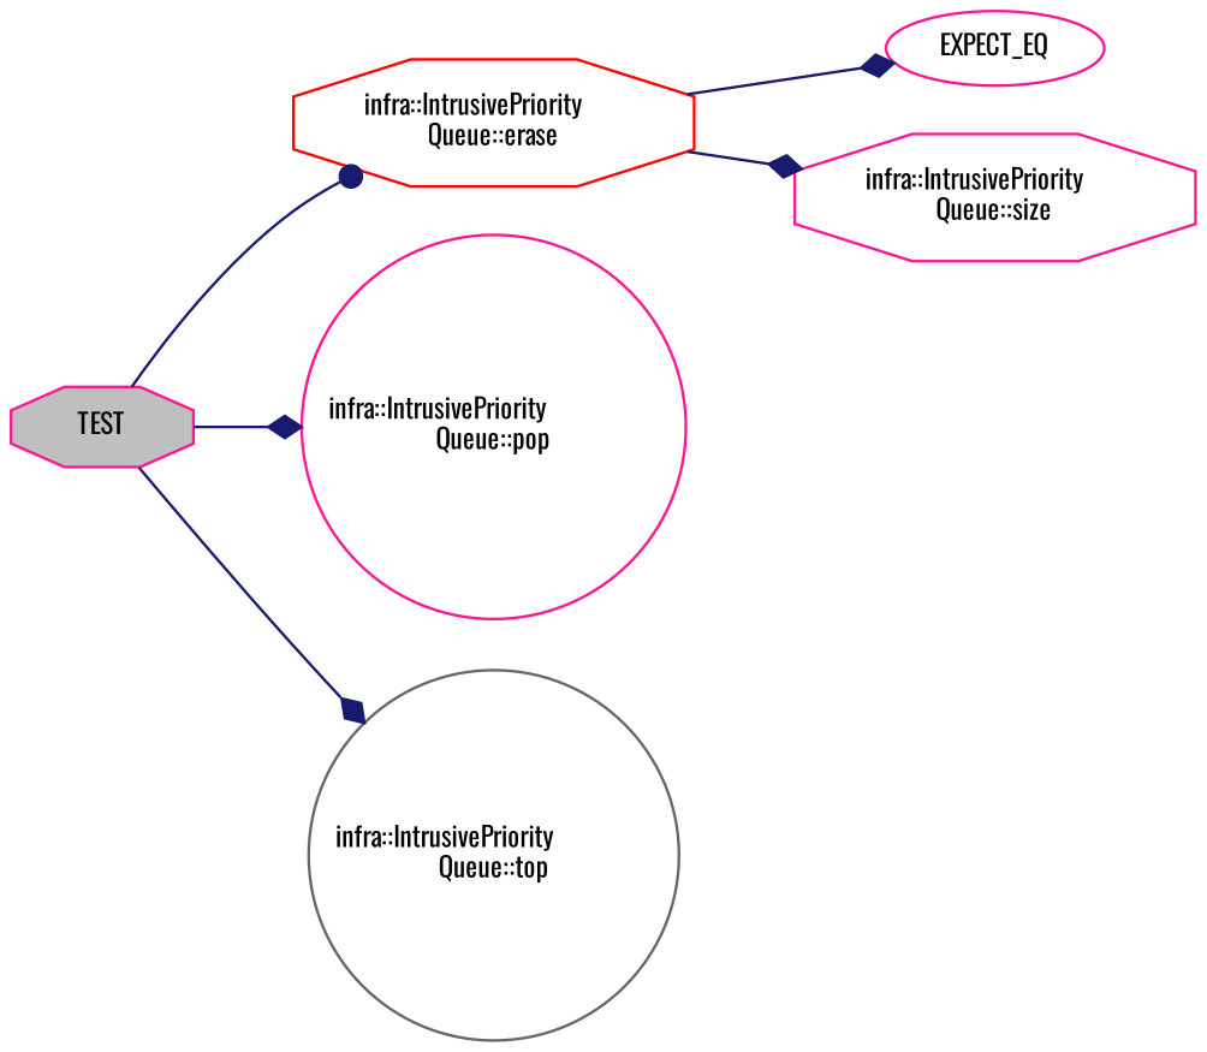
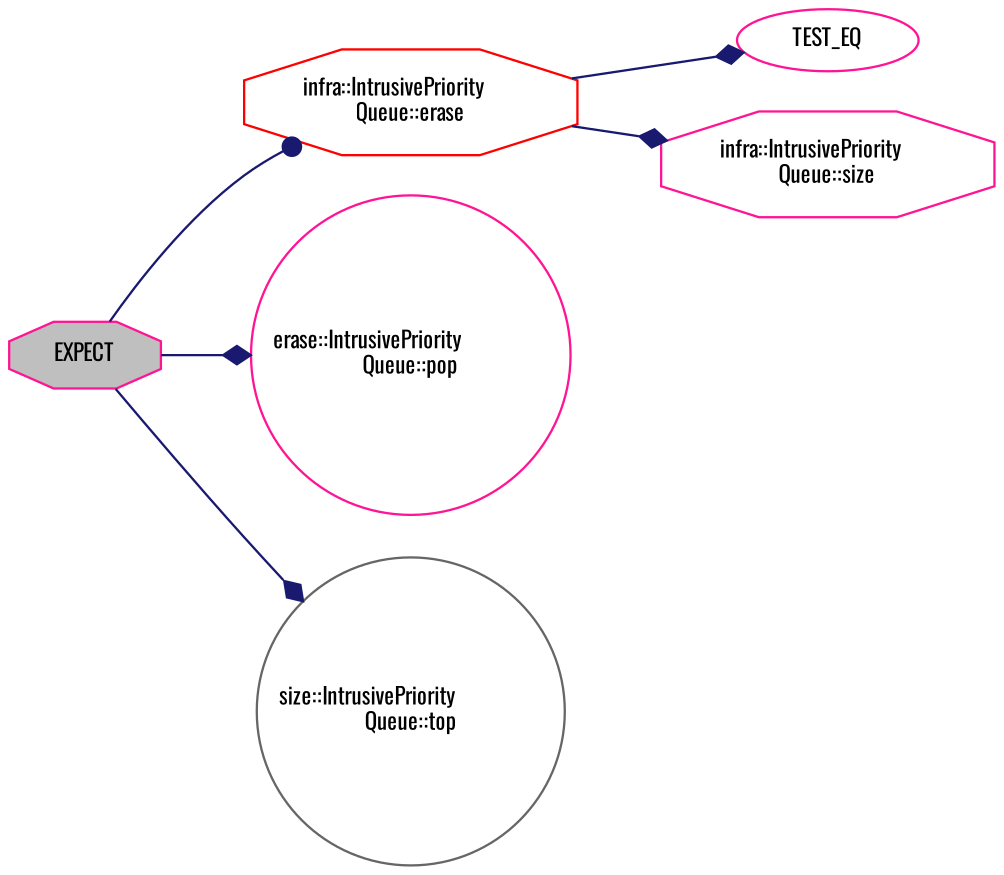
  digraph {
    fontname=Oswald
    rankdir=LR
    node [color=deeppink fillcolor=white fontname=Oswald fontsize=10 shape=octagon style=filled]
    edge [arrowhead=diamond color=midnightblue fontname=Oswald fontsize=10 labelfontname=Helvetica labelfontsize=10 style=solid]
-   n1 [fillcolor=grey75 fontcolor=black height=0.2 label=TEST width=0.4]
+   n1 [fillcolor=grey75 fontcolor=black height=0.2 label=EXPECT width=0.4]
    n2 [color=red height=0.2 label="infra::IntrusivePriority\lQueue::erase" width=0.4]
-   n3 [height=0.2 label="infra::IntrusivePriority\lQueue::pop" shape=circle width=0.4]
-   n4 [color=gray40 height=0.2 label="infra::IntrusivePriority\lQueue::top" shape=circle width=0.4]
-   n5 [height=0.2 label=EXPECT_EQ shape=ellipse width=0.4]
+   n3 [height=0.2 label="erase::IntrusivePriority\lQueue::pop" shape=circle width=0.4]
+   n4 [color=gray40 height=0.2 label="size::IntrusivePriority\lQueue::top" shape=circle width=0.4]
+   n5 [height=0.2 label=TEST_EQ shape=ellipse width=0.4]
    n6 [height=0.2 label="infra::IntrusivePriority\lQueue::size" width=0.4]
    n1 -> n2 [arrowhead=dot]
    n1 -> n3
    n1 -> n4
    n2 -> n5
    n2 -> n6
  }
